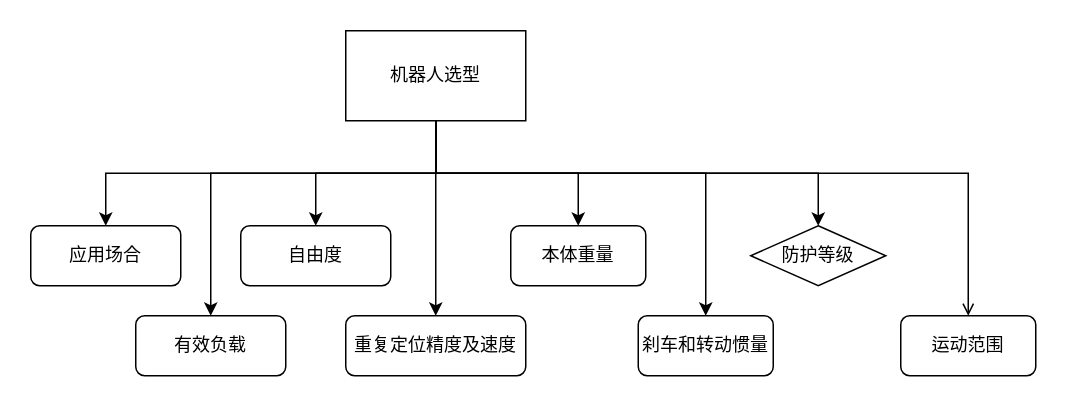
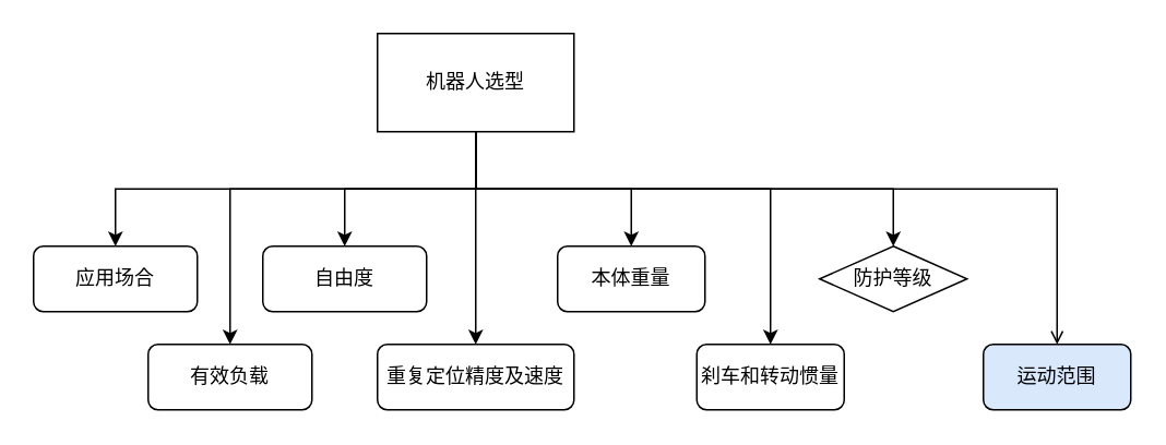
  <mxCell id="0" />
  <mxCell id="1" parent="0" />
  <mxCell id="2" style="edgeStyle=orthogonalEdgeStyle;rounded=0;orthogonalLoop=1;jettySize=auto;html=1;exitX=0.5;exitY=1;exitDx=0;exitDy=0;entryX=0.5;entryY=0;entryDx=0;entryDy=0;" edge="1" parent="1" source="10" target="11"><mxGeometry relative="1" as="geometry" /></mxCell>
  <mxCell id="3" style="edgeStyle=orthogonalEdgeStyle;rounded=0;orthogonalLoop=1;jettySize=auto;html=1;exitX=0.5;exitY=1;exitDx=0;exitDy=0;" edge="1" parent="1" source="10" target="13"><mxGeometry relative="1" as="geometry" /></mxCell>
  <mxCell id="4" style="edgeStyle=orthogonalEdgeStyle;rounded=0;orthogonalLoop=1;jettySize=auto;html=1;exitX=0.5;exitY=1;exitDx=0;exitDy=0;entryX=0.5;entryY=0;entryDx=0;entryDy=0;" edge="1" parent="1" source="10" target="12"><mxGeometry relative="1" as="geometry"><Array as="points"><mxPoint x="290" y="115" /><mxPoint x="140" y="115" /></Array></mxGeometry></mxCell>
  <mxCell id="5" style="edgeStyle=orthogonalEdgeStyle;rounded=0;orthogonalLoop=1;jettySize=auto;html=1;exitX=0.5;exitY=1;exitDx=0;exitDy=0;" edge="1" parent="1" source="10" target="14"><mxGeometry relative="1" as="geometry" /></mxCell>
  <mxCell id="6" style="edgeStyle=orthogonalEdgeStyle;rounded=0;orthogonalLoop=1;jettySize=auto;html=1;exitX=0.5;exitY=1;exitDx=0;exitDy=0;" edge="1" parent="1" source="10" target="15"><mxGeometry relative="1" as="geometry" /></mxCell>
  <mxCell id="7" style="edgeStyle=orthogonalEdgeStyle;rounded=0;orthogonalLoop=1;jettySize=auto;html=1;exitX=0.5;exitY=1;exitDx=0;exitDy=0;entryX=0.5;entryY=0;entryDx=0;entryDy=0;" edge="1" parent="1" source="10" target="16"><mxGeometry relative="1" as="geometry"><Array as="points"><mxPoint x="290" y="115" /><mxPoint x="470" y="115" /><mxPoint x="470" y="210" /></Array></mxGeometry></mxCell>
  <mxCell id="8" style="edgeStyle=orthogonalEdgeStyle;rounded=0;orthogonalLoop=1;jettySize=auto;html=1;exitX=0.5;exitY=1;exitDx=0;exitDy=0;entryX=0.5;entryY=0;entryDx=0;entryDy=0;" edge="1" parent="1" source="10" target="17"><mxGeometry relative="1" as="geometry" /></mxCell>
  <mxCell id="9" style="edgeStyle=orthogonalEdgeStyle;rounded=0;orthogonalLoop=1;jettySize=auto;html=1;exitX=0.5;exitY=1;exitDx=0;exitDy=0;entryX=0.5;entryY=0;entryDx=0;entryDy=0;endArrow=open;" edge="1" parent="1" source="10" target="18"><mxGeometry relative="1" as="geometry"><Array as="points"><mxPoint x="290" y="115" /><mxPoint x="645" y="115" /></Array></mxGeometry></mxCell>
  <mxCell id="10" value="机器人选型" style="rounded=0;whiteSpace=wrap;html=1;" vertex="1" parent="1"><mxGeometry x="230" y="20" width="120" height="60" as="geometry" /></mxCell>
  <mxCell id="11" value="应用场合" style="rounded=1;whiteSpace=wrap;html=1;" vertex="1" parent="1"><mxGeometry x="20" y="150" width="100" height="40" as="geometry" /></mxCell>
  <mxCell id="12" value="有效负载" style="rounded=1;whiteSpace=wrap;html=1;" vertex="1" parent="1"><mxGeometry x="90" y="210" width="100" height="40" as="geometry" /></mxCell>
  <mxCell id="13" value="自由度" style="rounded=1;whiteSpace=wrap;html=1;" vertex="1" parent="1"><mxGeometry x="160" y="150" width="100" height="40" as="geometry" /></mxCell>
  <mxCell id="14" value="重复定位精度及速度" style="rounded=1;whiteSpace=wrap;html=1;" vertex="1" parent="1"><mxGeometry x="230" y="210" width="120" height="40" as="geometry" /></mxCell>
  <mxCell id="15" value="本体重量" style="rounded=1;whiteSpace=wrap;html=1;" vertex="1" parent="1"><mxGeometry x="340" y="150" width="90" height="40" as="geometry" /></mxCell>
  <mxCell id="16" value="刹车和转动惯量" style="rounded=1;whiteSpace=wrap;html=1;" vertex="1" parent="1"><mxGeometry x="425" y="210" width="90" height="40" as="geometry" /></mxCell>
  <mxCell id="17" value="防护等级" style="rhombus;whiteSpace=wrap;html=1;" vertex="1" parent="1"><mxGeometry x="500" y="150" width="90" height="40" as="geometry" /></mxCell>
- <mxCell id="18" value="运动范围" style="rounded=1;whiteSpace=wrap;html=1;" vertex="1" parent="1"><mxGeometry x="600" y="210" width="90" height="40" as="geometry" /></mxCell>
+ <mxCell id="18" value="运动范围" style="rounded=1;whiteSpace=wrap;html=1;fillColor=#dae8fc;" vertex="1" parent="1"><mxGeometry x="600" y="210" width="90" height="40" as="geometry" /></mxCell>
